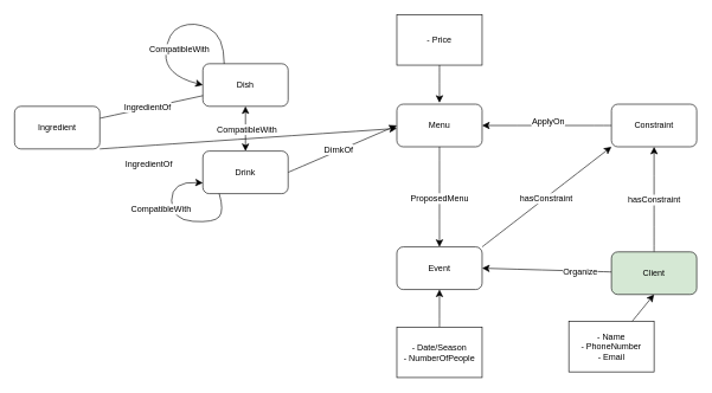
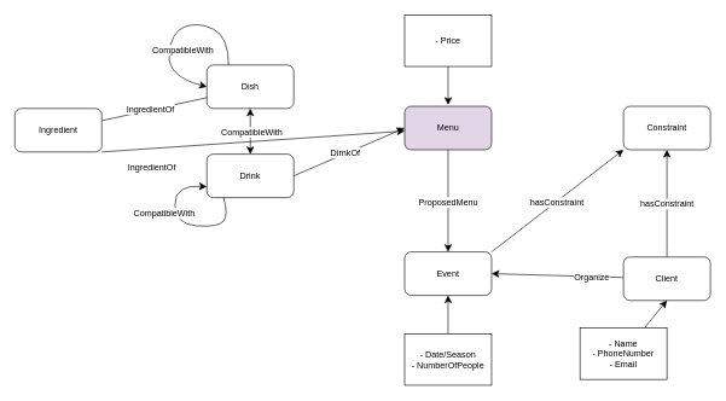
  <mxCell id="0" />
  <mxCell id="1" parent="0" />
  <mxCell id="2" style="edgeStyle=none;curved=1;rounded=0;orthogonalLoop=1;jettySize=auto;html=1;exitX=0.5;exitY=1;exitDx=0;exitDy=0;entryX=0.5;entryY=0;entryDx=0;entryDy=0;fontSize=12;startSize=8;endSize=8;" edge="1" parent="1" source="4" target="18"><mxGeometry relative="1" as="geometry" /></mxCell>
  <mxCell id="3" value="ProposedMenu" style="edgeLabel;html=1;align=center;verticalAlign=middle;resizable=0;points=[];fontSize=12;" vertex="1" connectable="0" parent="2"><mxGeometry x="0.022" y="-1" relative="1" as="geometry"><mxPoint as="offset" /></mxGeometry></mxCell>
- <mxCell id="4" value="Menu" style="rounded=1;whiteSpace=wrap;html=1;" vertex="1" parent="1"><mxGeometry x="558" y="146" width="120" height="60" as="geometry" /></mxCell>
+ <mxCell id="4" value="Menu" style="rounded=1;whiteSpace=wrap;html=1;fillColor=#e1d5e7;" vertex="1" parent="1"><mxGeometry x="558" y="146" width="120" height="60" as="geometry" /></mxCell>
  <mxCell id="5" style="edgeStyle=none;curved=1;rounded=0;orthogonalLoop=1;jettySize=auto;html=1;fontSize=12;startSize=8;endSize=8;" edge="1" parent="1" source="9" target="13"><mxGeometry relative="1" as="geometry" /></mxCell>
  <mxCell id="6" value="hasConstraint" style="edgeLabel;html=1;align=center;verticalAlign=middle;resizable=0;points=[];fontSize=12;" vertex="1" connectable="0" parent="5"><mxGeometry x="0.004" y="1" relative="1" as="geometry"><mxPoint as="offset" /></mxGeometry></mxCell>
  <mxCell id="7" style="edgeStyle=none;curved=1;rounded=0;orthogonalLoop=1;jettySize=auto;html=1;entryX=1;entryY=0.5;entryDx=0;entryDy=0;fontSize=12;startSize=8;endSize=8;" edge="1" parent="1" source="9" target="18"><mxGeometry relative="1" as="geometry" /></mxCell>
  <mxCell id="8" value="Organize" style="edgeLabel;html=1;align=center;verticalAlign=middle;resizable=0;points=[];fontSize=12;" vertex="1" connectable="0" parent="7"><mxGeometry x="-0.001" y="2" relative="1" as="geometry"><mxPoint x="47" as="offset" /></mxGeometry></mxCell>
- <mxCell id="9" value="Client" style="rounded=1;whiteSpace=wrap;html=1;fillColor=#d5e8d4;" vertex="1" parent="1"><mxGeometry x="860" y="354" width="120" height="60" as="geometry" /></mxCell>
- <mxCell id="10" style="edgeStyle=none;curved=1;rounded=0;orthogonalLoop=1;jettySize=auto;html=1;exitX=0;exitY=0.5;exitDx=0;exitDy=0;entryX=1;entryY=0.5;entryDx=0;entryDy=0;fontSize=12;startSize=8;endSize=8;" edge="1" parent="1" source="13" target="4"><mxGeometry relative="1" as="geometry" /></mxCell>
- <mxCell id="11" value="Text" style="edgeLabel;html=1;align=center;verticalAlign=middle;resizable=0;points=[];fontSize=12;" vertex="1" connectable="0" parent="10"><mxGeometry x="-0.008" y="-4" relative="1" as="geometry"><mxPoint as="offset" /></mxGeometry></mxCell>
- <mxCell id="12" value="A&lt;span style=&quot;background-color: light-dark(#ffffff, var(--ge-dark-color, #121212)); color: light-dark(rgb(0, 0, 0), rgb(255, 255, 255));&quot;&gt;pplyOn&lt;/span&gt;" style="edgeLabel;html=1;align=center;verticalAlign=middle;resizable=0;points=[];fontSize=12;" vertex="1" connectable="0" parent="10"><mxGeometry x="-0.013" y="-7" relative="1" as="geometry"><mxPoint as="offset" /></mxGeometry></mxCell>
+ <mxCell id="9" value="Client" style="rounded=1;whiteSpace=wrap;html=1;" vertex="1" parent="1"><mxGeometry x="860" y="354" width="120" height="60" as="geometry" /></mxCell>
  <mxCell id="13" value="Constraint" style="rounded=1;whiteSpace=wrap;html=1;" vertex="1" parent="1"><mxGeometry x="860" y="146" width="120" height="60" as="geometry" /></mxCell>
  <mxCell id="14" style="edgeStyle=none;curved=1;rounded=0;orthogonalLoop=1;jettySize=auto;html=1;entryX=0.5;entryY=1;entryDx=0;entryDy=0;fontSize=12;startSize=8;endSize=8;" edge="1" parent="1" source="15" target="9"><mxGeometry relative="1" as="geometry" /></mxCell>
  <mxCell id="15" value="- Name&lt;div&gt;- PhoneNumber&lt;/div&gt;&lt;div&gt;- Email&lt;/div&gt;" style="rounded=0;whiteSpace=wrap;html=1;" vertex="1" parent="1"><mxGeometry x="800" y="452" width="120" height="71" as="geometry" /></mxCell>
  <mxCell id="16" style="edgeStyle=none;curved=1;rounded=0;orthogonalLoop=1;jettySize=auto;html=1;exitX=1;exitY=0;exitDx=0;exitDy=0;entryX=0;entryY=1;entryDx=0;entryDy=0;fontSize=12;startSize=8;endSize=8;" edge="1" parent="1" source="18" target="13"><mxGeometry relative="1" as="geometry" /></mxCell>
  <mxCell id="17" value="hasConstraint" style="edgeLabel;html=1;align=center;verticalAlign=middle;resizable=0;points=[];fontSize=12;" vertex="1" connectable="0" parent="16"><mxGeometry x="-0.015" y="-1" relative="1" as="geometry"><mxPoint as="offset" /></mxGeometry></mxCell>
  <mxCell id="18" value="Event" style="rounded=1;whiteSpace=wrap;html=1;" vertex="1" parent="1"><mxGeometry x="558" y="347" width="120" height="60" as="geometry" /></mxCell>
  <mxCell id="19" style="edgeStyle=none;curved=1;rounded=0;orthogonalLoop=1;jettySize=auto;html=1;entryX=0.5;entryY=1;entryDx=0;entryDy=0;fontSize=12;startSize=8;endSize=8;" edge="1" parent="1" source="20" target="18"><mxGeometry relative="1" as="geometry" /></mxCell>
  <mxCell id="20" value="- Date/Season&lt;div&gt;- NumberOfPeople&lt;span style=&quot;color: rgba(0, 0, 0, 0); font-family: monospace; font-size: 0px; text-align: start; text-wrap-mode: nowrap; background-color: transparent;&quot;&gt;%3CmxGraphModel%3E%3Croot%3E%3CmxCell%20id%3D%220%22%2F%3E%3CmxCell%20id%3D%221%22%20parent%3D%220%22%2F%3E%3CmxCell%20id%3D%222%22%20value%3D%22-%20Name%26lt%3Bdiv%26gt%3B-%20PhoneNumber%26lt%3B%2Fdiv%26gt%3B%26lt%3Bdiv%26gt%3B-%20Email%26lt%3B%2Fdiv%26gt%3B%22%20style%3D%22rounded%3D0%3BwhiteSpace%3Dwrap%3Bhtml%3D1%3B%22%20vertex%3D%221%22%20parent%3D%221%22%3E%3CmxGeometry%20x%3D%22309%22%20y%3D%22404%22%20width%3D%22120%22%20height%3D%2271%22%20as%3D%22geometry%22%2F%3E%3C%2FmxCell%3E%3C%2Froot%3E%3C%2FmxGraphModel%3E&lt;/span&gt;&lt;/div&gt;" style="rounded=0;whiteSpace=wrap;html=1;" vertex="1" parent="1"><mxGeometry x="558" y="460" width="120" height="71" as="geometry" /></mxCell>
  <mxCell id="21" style="edgeStyle=none;curved=1;rounded=0;orthogonalLoop=1;jettySize=auto;html=1;fontSize=12;startSize=8;endSize=8;" edge="1" parent="1" source="22"><mxGeometry relative="1" as="geometry"><mxPoint x="618" y="144" as="targetPoint" /></mxGeometry></mxCell>
  <mxCell id="22" value="- Price" style="rounded=0;whiteSpace=wrap;html=1;" vertex="1" parent="1"><mxGeometry x="558" y="20" width="120" height="71" as="geometry" /></mxCell>
  <mxCell id="23" value="Dish" style="rounded=1;whiteSpace=wrap;html=1;" vertex="1" parent="1"><mxGeometry x="285" y="89" width="120" height="60" as="geometry" /></mxCell>
  <mxCell id="24" style="edgeStyle=none;curved=1;rounded=0;orthogonalLoop=1;jettySize=auto;html=1;exitX=1;exitY=0.5;exitDx=0;exitDy=0;entryX=0;entryY=0.5;entryDx=0;entryDy=0;fontSize=12;startSize=8;endSize=8;" edge="1" parent="1" source="26" target="4"><mxGeometry relative="1" as="geometry" /></mxCell>
  <mxCell id="25" value="DirnkOf" style="edgeLabel;html=1;align=center;verticalAlign=middle;resizable=0;points=[];fontSize=12;" vertex="1" connectable="0" parent="24"><mxGeometry x="-0.061" y="2" relative="1" as="geometry"><mxPoint as="offset" /></mxGeometry></mxCell>
  <mxCell id="26" value="Drink" style="rounded=1;whiteSpace=wrap;html=1;" vertex="1" parent="1"><mxGeometry x="285" y="212" width="120" height="60" as="geometry" /></mxCell>
  <mxCell id="27" style="edgeStyle=none;curved=1;rounded=0;orthogonalLoop=1;jettySize=auto;html=1;entryX=0;entryY=0.75;entryDx=0;entryDy=0;fontSize=12;startSize=8;endSize=8;endArrow=none;" edge="1" parent="1" source="30" target="23"><mxGeometry relative="1" as="geometry" /></mxCell>
  <mxCell id="28" value="IngredientOf" style="edgeLabel;html=1;align=center;verticalAlign=middle;resizable=0;points=[];fontSize=12;" vertex="1" connectable="0" parent="27"><mxGeometry x="-0.065" y="2" relative="1" as="geometry"><mxPoint as="offset" /></mxGeometry></mxCell>
  <mxCell id="29" style="edgeStyle=none;curved=1;rounded=0;orthogonalLoop=1;jettySize=auto;html=1;exitX=1;exitY=1;exitDx=0;exitDy=0;fontSize=12;startSize=8;endSize=8;" edge="1" parent="1" source="30" target="4"><mxGeometry relative="1" as="geometry" /></mxCell>
  <mxCell id="30" value="Ingredient" style="rounded=1;whiteSpace=wrap;html=1;" vertex="1" parent="1"><mxGeometry x="20" y="149" width="120" height="60" as="geometry" /></mxCell>
  <mxCell id="31" style="edgeStyle=none;curved=1;rounded=0;orthogonalLoop=1;jettySize=auto;html=1;exitX=0.25;exitY=0;exitDx=0;exitDy=0;fontSize=12;startSize=8;endSize=8;" edge="1" parent="1" source="23"><mxGeometry relative="1" as="geometry"><mxPoint x="285" y="119" as="targetPoint" /><Array as="points"><mxPoint x="315" y="50" /><mxPoint x="273" y="29" /><mxPoint x="235" y="44" /><mxPoint x="231" y="105" /></Array></mxGeometry></mxCell>
  <mxCell id="32" value="CompatibleWith" style="edgeLabel;html=1;align=center;verticalAlign=middle;resizable=0;points=[];fontSize=12;" vertex="1" connectable="0" parent="31"><mxGeometry x="0.231" y="18" relative="1" as="geometry"><mxPoint as="offset" /></mxGeometry></mxCell>
  <mxCell id="33" value="" style="endArrow=classic;startArrow=classic;html=1;rounded=0;fontSize=12;startSize=8;endSize=8;curved=1;entryX=0.5;entryY=1;entryDx=0;entryDy=0;exitX=0.5;exitY=0;exitDx=0;exitDy=0;" edge="1" parent="1" source="26" target="23"><mxGeometry width="50" height="50" relative="1" as="geometry"><mxPoint x="274" y="279" as="sourcePoint" /><mxPoint x="324" y="229" as="targetPoint" /></mxGeometry></mxCell>
  <mxCell id="34" value="CompatibleWith" style="edgeLabel;html=1;align=center;verticalAlign=middle;resizable=0;points=[];fontSize=12;" vertex="1" connectable="0" parent="33"><mxGeometry x="-0.03" y="-1" relative="1" as="geometry"><mxPoint as="offset" /></mxGeometry></mxCell>
  <mxCell id="35" style="edgeStyle=none;curved=1;rounded=0;orthogonalLoop=1;jettySize=auto;html=1;entryX=0.5;entryY=0;entryDx=0;entryDy=0;fontSize=12;startSize=8;endSize=8;" edge="1" parent="1" source="26" target="26"><mxGeometry relative="1" as="geometry" /></mxCell>
  <mxCell id="36" style="edgeStyle=none;curved=1;rounded=0;orthogonalLoop=1;jettySize=auto;html=1;exitX=0.192;exitY=1;exitDx=0;exitDy=0;fontSize=12;startSize=8;endSize=8;exitPerimeter=0;entryX=0;entryY=0.75;entryDx=0;entryDy=0;" edge="1" parent="1" source="26" target="26"><mxGeometry relative="1" as="geometry"><mxPoint x="285" y="242" as="targetPoint" /><Array as="points"><mxPoint x="315" y="296" /><mxPoint x="301" y="313" /><mxPoint x="241" y="309" /><mxPoint x="241" y="254" /></Array></mxGeometry></mxCell>
  <mxCell id="37" value="CompatibleWith" style="edgeLabel;html=1;align=center;verticalAlign=middle;resizable=0;points=[];fontSize=12;" vertex="1" connectable="0" parent="36"><mxGeometry x="0.195" y="16" relative="1" as="geometry"><mxPoint as="offset" /></mxGeometry></mxCell>
  <mxCell id="38" value="&lt;span style=&quot;font-size: 12px; background-color: rgb(255, 255, 255);&quot;&gt;IngredientOf&lt;/span&gt;" style="text;html=1;align=center;verticalAlign=middle;resizable=0;points=[];autosize=1;strokeColor=none;fillColor=none;fontSize=16;" vertex="1" parent="1"><mxGeometry x="166.5" y="212.5" width="84" height="31" as="geometry" /></mxCell>
